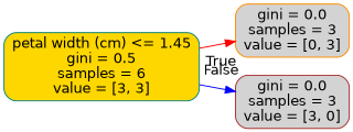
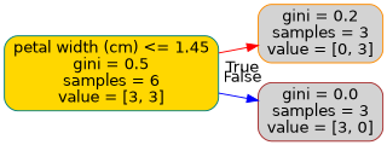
  digraph {
    rankdir=LR
    node [fillcolor=lightgrey fontname=helvetica shape=box style="filled, rounded"]
    edge [fontname=helvetica labeldistance=2.5]
    n1 [color=teal fillcolor=gold label="petal width (cm) <= 1.45\ngini = 0.5\nsamples = 6\nvalue = [3, 3]"]
-   n2 [color=darkorange label="gini = 0.0\nsamples = 3\nvalue = [0, 3]"]
+   n2 [color=darkorange label="gini = 0.2\nsamples = 3\nvalue = [0, 3]"]
    n3 [color=brown label="gini = 0.0\nsamples = 3\nvalue = [3, 0]"]
    n1 -> n2 [headlabel=True labelangle=45 color=red]
    n1 -> n3 [headlabel=False labelangle=-45 color=blue]
  }
